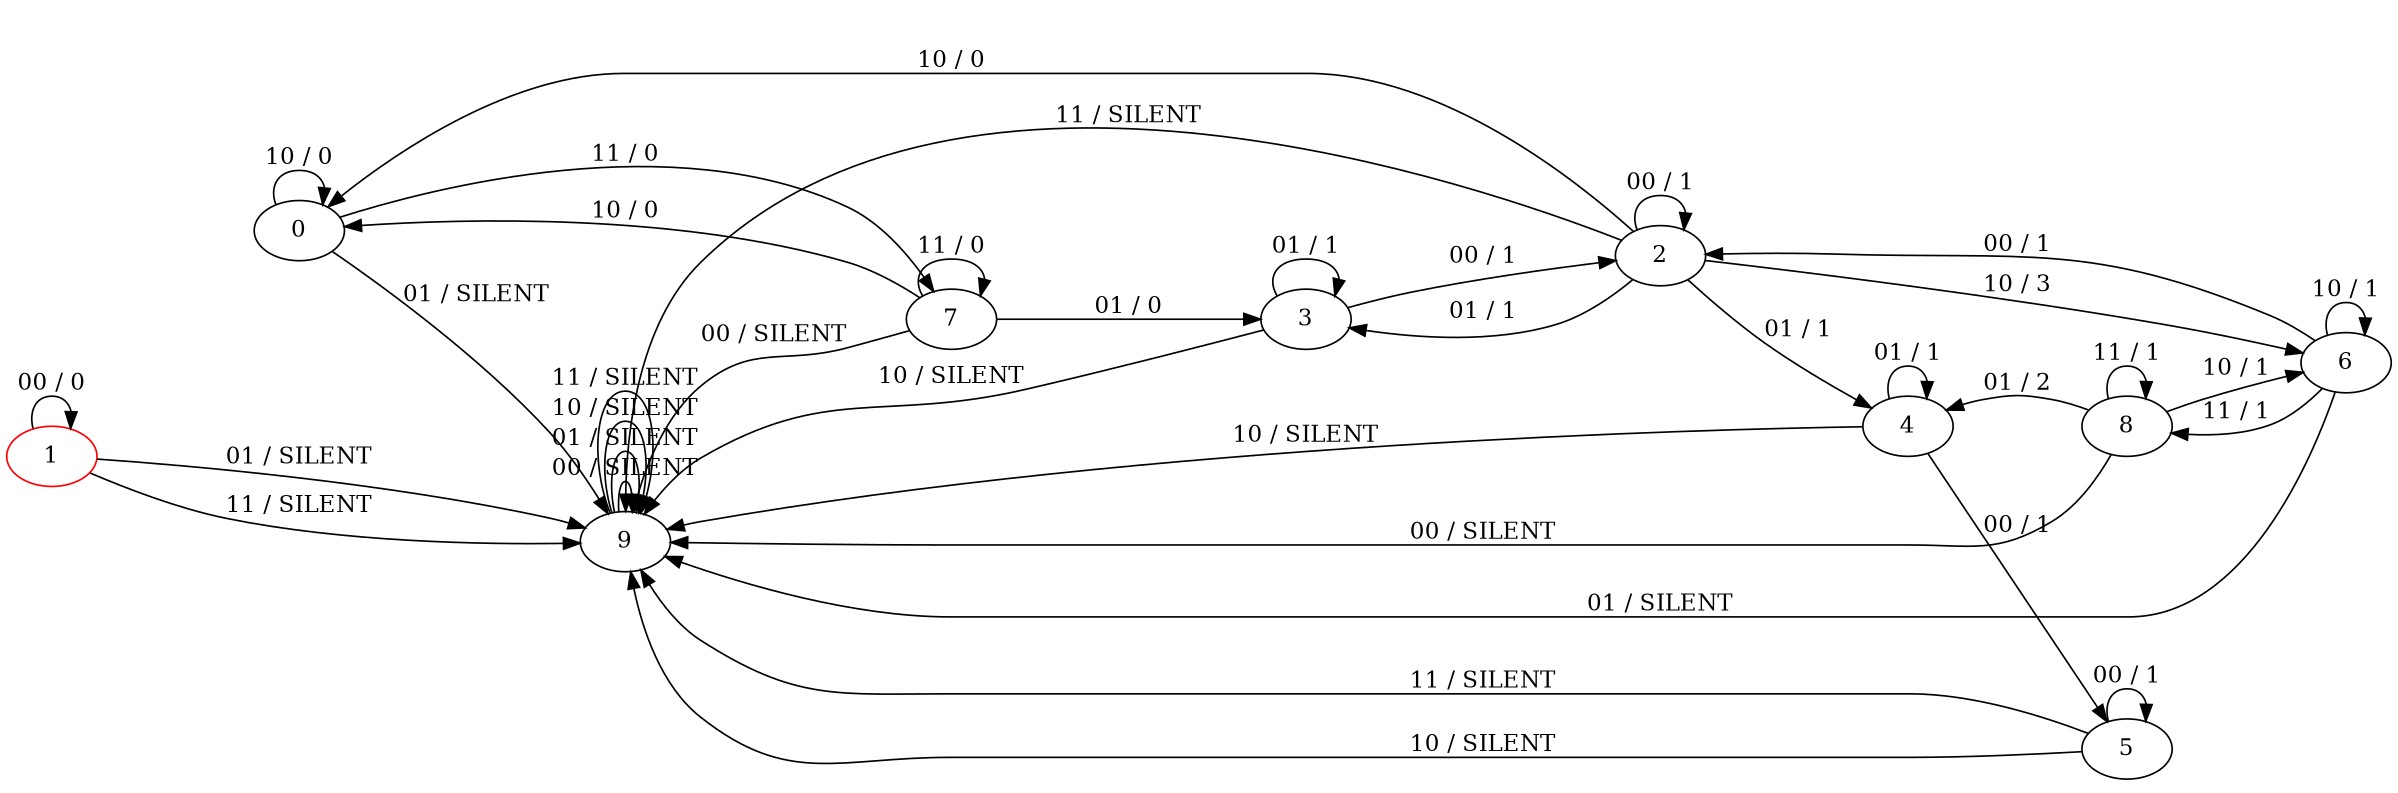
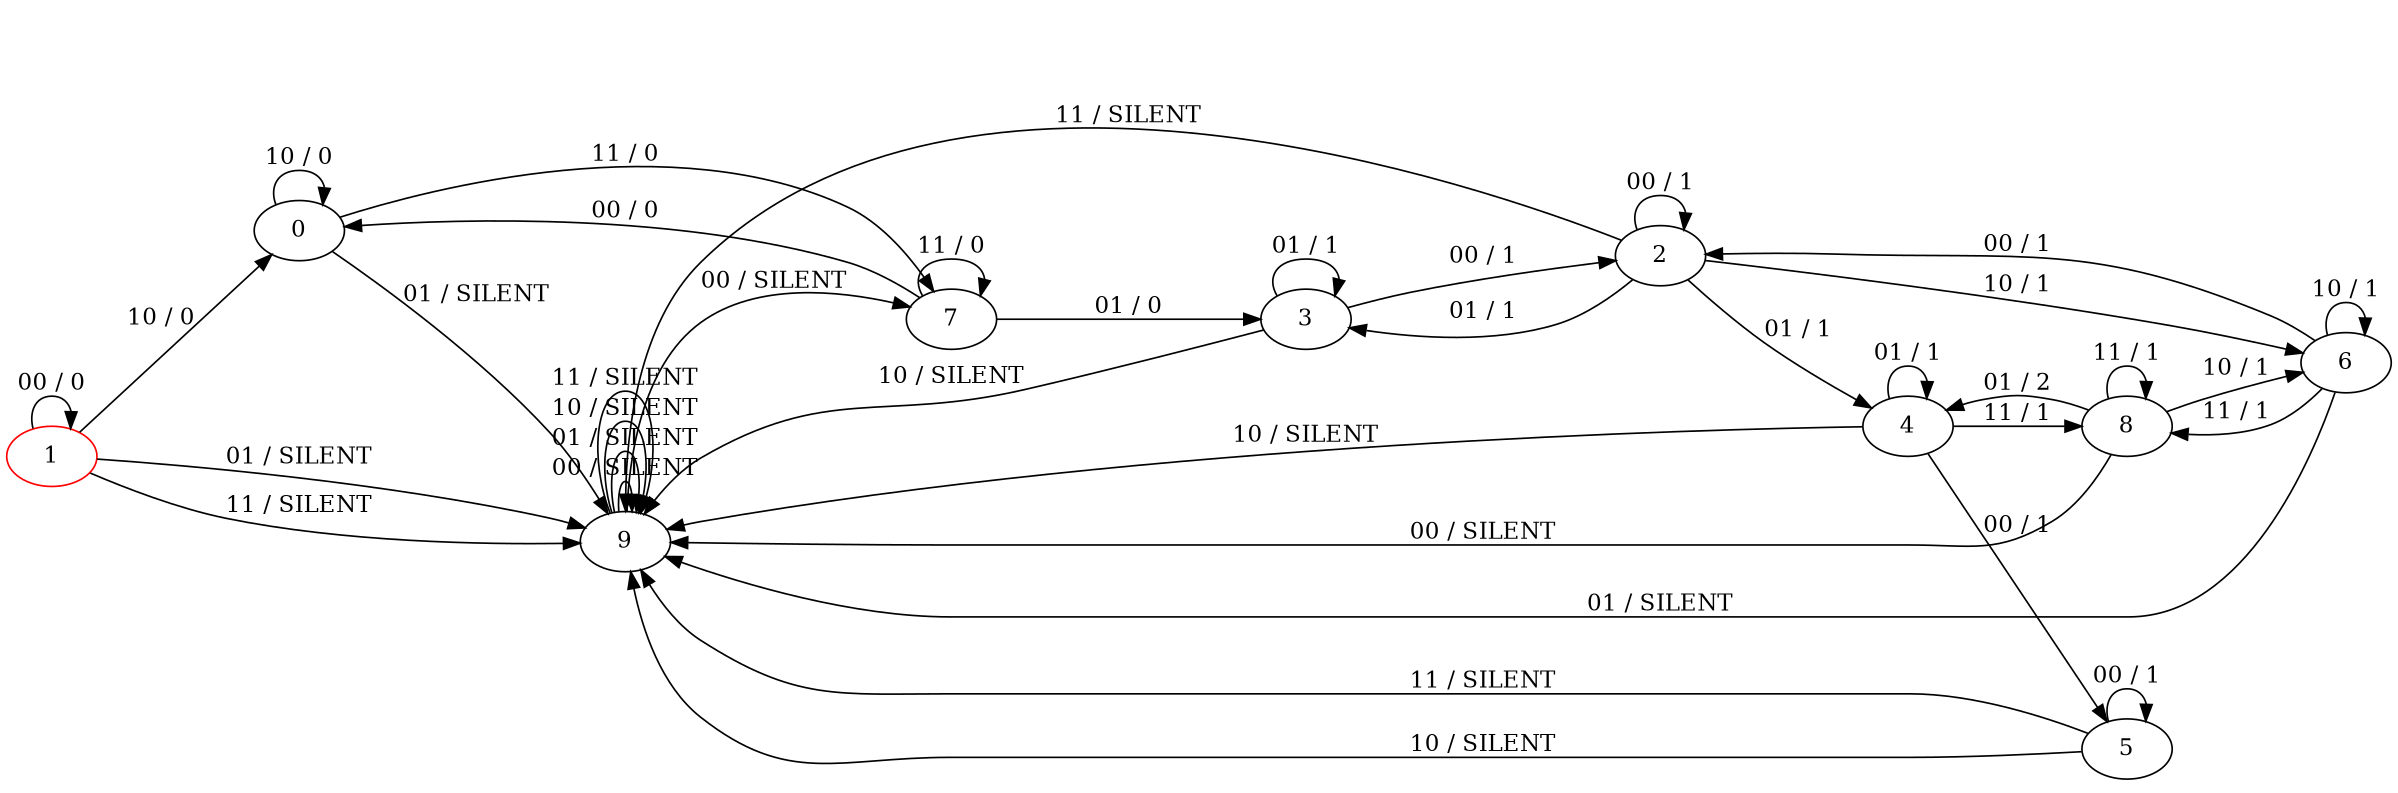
  digraph {
    rankdir=LR
    1 [color=red]
    0
    9
    7
    3
    2
    6
    4
    8
    5
    1 -> 1 [label="00 / 0"]
-   2 -> 0 [label="10 / 0"]
+   1 -> 0 [label="10 / 0"]
    1 -> 9 [label="01 / SILENT"]
    1 -> 9 [label="11 / SILENT"]
    0 -> 0 [label="10 / 0"]
    0 -> 9 [label="01 / SILENT"]
    0 -> 7 [label="11 / 0"]
    9 -> 9 [label="00 / SILENT"]
    9 -> 9 [label="01 / SILENT"]
    9 -> 9 [label="10 / SILENT"]
    9 -> 9 [label="11 / SILENT"]
-   7 -> 0 [label="10 / 0"]
-   7 -> 9 [label="00 / SILENT"]
+   7 -> 0 [label="00 / 0"]
+   9 -> 7 [label="00 / SILENT"]
    7 -> 7 [label="11 / 0"]
    7 -> 3 [label="01 / 0"]
    3 -> 9 [label="10 / SILENT"]
    3 -> 3 [label="01 / 1"]
    3 -> 2 [label="00 / 1"]
    2 -> 9 [label="11 / SILENT"]
    2 -> 3 [label="01 / 1"]
    2 -> 2 [label="00 / 1"]
-   2 -> 6 [label="10 / 3"]
+   2 -> 6 [label="10 / 1"]
    2 -> 4 [label="01 / 1"]
    6 -> 9 [label="01 / SILENT"]
    6 -> 2 [label="00 / 1"]
    6 -> 6 [label="10 / 1"]
    6 -> 8 [label="11 / 1"]
    4 -> 9 [label="10 / SILENT"]
    4 -> 4 [label="01 / 1"]
+   4 -> 8 [label="11 / 1"]
    4 -> 5 [label="00 / 1"]
    8 -> 9 [label="00 / SILENT"]
    8 -> 6 [label="10 / 1"]
    8 -> 4 [label="01 / 2"]
    8 -> 8 [label="11 / 1"]
    5 -> 9 [label="10 / SILENT"]
    5 -> 9 [label="11 / SILENT"]
    5 -> 5 [label="00 / 1"]
  }
